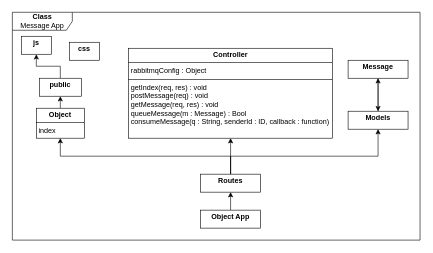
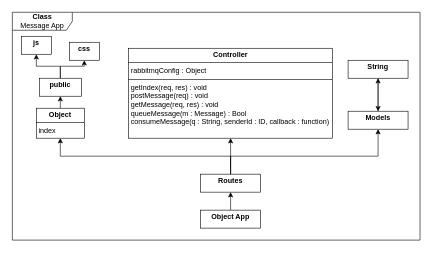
  <mxCell id="0" />
  <mxCell id="1" parent="0" />
  <mxCell id="2" value="&lt;b&gt;Class&lt;/b&gt;&lt;div&gt;Message App&lt;/div&gt;" style="shape=umlFrame;whiteSpace=wrap;html=1;pointerEvents=0;width=100;height=30;" parent="1" vertex="1"><mxGeometry x="20" y="20" width="680" height="380" as="geometry" /></mxCell>
  <mxCell id="3" style="edgeStyle=orthogonalEdgeStyle;rounded=0;orthogonalLoop=1;jettySize=auto;html=1;exitX=0.5;exitY=0;exitDx=0;exitDy=0;entryX=0.5;entryY=1;entryDx=0;entryDy=0;" edge="1" parent="1" source="4" target="16"><mxGeometry relative="1" as="geometry" /></mxCell>
  <mxCell id="4" value="&lt;p style=&quot;margin:0px;margin-top:4px;text-align:center;&quot;&gt;&lt;b&gt;Object&lt;/b&gt;&lt;/p&gt;&lt;hr size=&quot;1&quot; style=&quot;border-style:solid;&quot;&gt;&lt;p style=&quot;margin:0px;margin-left:4px;&quot;&gt;index&lt;/p&gt;&lt;p style=&quot;margin:0px;margin-left:4px;&quot;&gt;&lt;br&gt;&lt;/p&gt;" style="verticalAlign=top;align=left;overflow=fill;html=1;whiteSpace=wrap;" parent="1" vertex="1"><mxGeometry x="60" y="180" width="80" height="50" as="geometry" /></mxCell>
  <mxCell id="5" style="edgeStyle=orthogonalEdgeStyle;rounded=0;orthogonalLoop=1;jettySize=auto;html=1;exitX=0.5;exitY=0;exitDx=0;exitDy=0;entryX=0.5;entryY=1;entryDx=0;entryDy=0;" parent="1" source="6" target="12" edge="1"><mxGeometry relative="1" as="geometry" /></mxCell>
  <mxCell id="6" value="&lt;p style=&quot;margin:0px;margin-top:4px;text-align:center;&quot;&gt;&lt;b&gt;Models&lt;/b&gt;&lt;/p&gt;" style="verticalAlign=top;align=left;overflow=fill;html=1;whiteSpace=wrap;" parent="1" vertex="1"><mxGeometry x="580" y="185" width="100" height="30" as="geometry" /></mxCell>
  <mxCell id="7" style="edgeStyle=orthogonalEdgeStyle;rounded=0;orthogonalLoop=1;jettySize=auto;html=1;exitX=0.5;exitY=0;exitDx=0;exitDy=0;entryX=0.5;entryY=1;entryDx=0;entryDy=0;" parent="1" source="10" target="6" edge="1"><mxGeometry relative="1" as="geometry"><Array as="points"><mxPoint x="384" y="260" /><mxPoint x="630" y="260" /></Array></mxGeometry></mxCell>
  <mxCell id="8" style="edgeStyle=orthogonalEdgeStyle;rounded=0;orthogonalLoop=1;jettySize=auto;html=1;exitX=0.5;exitY=0;exitDx=0;exitDy=0;entryX=0.5;entryY=1;entryDx=0;entryDy=0;" parent="1" source="10" target="21" edge="1"><mxGeometry relative="1" as="geometry"><mxPoint x="340" y="180" as="targetPoint" /></mxGeometry></mxCell>
  <mxCell id="9" style="edgeStyle=orthogonalEdgeStyle;rounded=0;orthogonalLoop=1;jettySize=auto;html=1;exitX=0.5;exitY=0;exitDx=0;exitDy=0;entryX=0.5;entryY=1;entryDx=0;entryDy=0;" parent="1" source="10" target="4" edge="1"><mxGeometry relative="1" as="geometry"><mxPoint x="180" y="180" as="targetPoint" /><Array as="points"><mxPoint x="384" y="260" /><mxPoint x="100" y="260" /></Array></mxGeometry></mxCell>
  <mxCell id="10" value="&lt;p style=&quot;margin:0px;margin-top:4px;text-align:center;&quot;&gt;&lt;b&gt;Routes&lt;/b&gt;&lt;/p&gt;" style="verticalAlign=top;align=left;overflow=fill;html=1;whiteSpace=wrap;" parent="1" vertex="1"><mxGeometry x="334" y="290" width="100" height="30" as="geometry" /></mxCell>
  <mxCell id="11" value="" style="edgeStyle=orthogonalEdgeStyle;rounded=0;orthogonalLoop=1;jettySize=auto;html=1;" edge="1" parent="1" source="12" target="6"><mxGeometry relative="1" as="geometry" /></mxCell>
- <mxCell id="12" value="&lt;p style=&quot;margin:0px;margin-top:4px;text-align:center;&quot;&gt;&lt;b&gt;Message&lt;/b&gt;&lt;/p&gt;" style="verticalAlign=top;align=left;overflow=fill;html=1;whiteSpace=wrap;" parent="1" vertex="1"><mxGeometry x="580" y="100" width="100" height="30" as="geometry" /></mxCell>
+ <mxCell id="12" value="&lt;p style=&quot;margin:0px;margin-top:4px;text-align:center;&quot;&gt;&lt;b&gt;String&lt;/b&gt;&lt;/p&gt;" style="verticalAlign=top;align=left;overflow=fill;html=1;whiteSpace=wrap;" parent="1" vertex="1"><mxGeometry x="580" y="100" width="100" height="30" as="geometry" /></mxCell>
  <mxCell id="13" style="edgeStyle=orthogonalEdgeStyle;rounded=0;orthogonalLoop=1;jettySize=auto;html=1;exitX=0.5;exitY=1;exitDx=0;exitDy=0;" parent="1" source="12" target="12" edge="1"><mxGeometry relative="1" as="geometry" /></mxCell>
+ <mxCell id="14" style="edgeStyle=orthogonalEdgeStyle;rounded=0;orthogonalLoop=1;jettySize=auto;html=1;exitX=0.5;exitY=0;exitDx=0;exitDy=0;entryX=0.5;entryY=1;entryDx=0;entryDy=0;" edge="1" parent="1" source="16" target="17"><mxGeometry relative="1" as="geometry"><Array as="points"><mxPoint x="100" y="110" /><mxPoint x="140" y="110" /></Array></mxGeometry></mxCell>
  <mxCell id="15" style="edgeStyle=orthogonalEdgeStyle;rounded=0;orthogonalLoop=1;jettySize=auto;html=1;exitX=0.5;exitY=0;exitDx=0;exitDy=0;entryX=0.5;entryY=1;entryDx=0;entryDy=0;" edge="1" parent="1" source="16" target="18"><mxGeometry relative="1" as="geometry"><Array as="points"><mxPoint x="100" y="110" /><mxPoint x="60" y="110" /></Array></mxGeometry></mxCell>
  <mxCell id="16" value="&lt;p style=&quot;margin:0px;margin-top:4px;text-align:center;&quot;&gt;&lt;b&gt;public&lt;/b&gt;&lt;/p&gt;" style="verticalAlign=top;align=left;overflow=fill;html=1;whiteSpace=wrap;" parent="1" vertex="1"><mxGeometry x="65" y="130" width="70" height="30" as="geometry" /></mxCell>
  <mxCell id="17" value="&lt;p style=&quot;margin:0px;margin-top:4px;text-align:center;&quot;&gt;&lt;b&gt;css&lt;/b&gt;&lt;/p&gt;" style="verticalAlign=top;align=left;overflow=fill;html=1;whiteSpace=wrap;" parent="1" vertex="1"><mxGeometry x="115" y="70" width="50" height="30" as="geometry" /></mxCell>
  <mxCell id="18" value="&lt;p style=&quot;margin:0px;margin-top:4px;text-align:center;&quot;&gt;&lt;b&gt;js&lt;/b&gt;&lt;/p&gt;" style="verticalAlign=top;align=left;overflow=fill;html=1;whiteSpace=wrap;" parent="1" vertex="1"><mxGeometry x="35" y="60" width="50" height="30" as="geometry" /></mxCell>
  <mxCell id="19" style="edgeStyle=orthogonalEdgeStyle;rounded=0;orthogonalLoop=1;jettySize=auto;html=1;exitX=0.5;exitY=0;exitDx=0;exitDy=0;entryX=0.5;entryY=1;entryDx=0;entryDy=0;" parent="1" source="20" target="10" edge="1"><mxGeometry relative="1" as="geometry" /></mxCell>
  <mxCell id="20" value="&lt;p style=&quot;margin:0px;margin-top:4px;text-align:center;&quot;&gt;&lt;b&gt;Object App&lt;/b&gt;&lt;/p&gt;" style="verticalAlign=top;align=left;overflow=fill;html=1;whiteSpace=wrap;" parent="1" vertex="1"><mxGeometry x="334" y="350" width="100" height="30" as="geometry" /></mxCell>
  <mxCell id="21" value="&lt;p style=&quot;margin:0px;margin-top:4px;text-align:center;&quot;&gt;&lt;b&gt;Controller&lt;/b&gt;&lt;/p&gt;&lt;hr size=&quot;1&quot; style=&quot;border-style:solid;&quot;&gt;&lt;p style=&quot;margin:0px;margin-left:4px;&quot;&gt;rabbitmqConfig : Object&lt;/p&gt;&lt;hr size=&quot;1&quot; style=&quot;border-style:solid;&quot;&gt;&lt;p style=&quot;margin:0px;margin-left:4px;&quot;&gt;getIndex(req, res) : void&lt;/p&gt;&lt;p style=&quot;margin:0px;margin-left:4px;&quot;&gt;postMessage(req) : void&lt;/p&gt;&lt;p style=&quot;margin:0px;margin-left:4px;&quot;&gt;getMessage(req, res) : void&lt;/p&gt;&lt;p style=&quot;margin:0px;margin-left:4px;&quot;&gt;queueMessage(m : Message) : Bool&lt;/p&gt;&lt;p style=&quot;margin:0px;margin-left:4px;&quot;&gt;consumeMessage(q : String, senderId : ID, callback : function)&lt;/p&gt;&lt;p style=&quot;margin:0px;margin-left:4px;&quot;&gt;&lt;br&gt;&lt;/p&gt;" style="verticalAlign=top;align=left;overflow=fill;html=1;whiteSpace=wrap;" vertex="1" parent="1"><mxGeometry x="214" y="80" width="340" height="150" as="geometry" /></mxCell>
